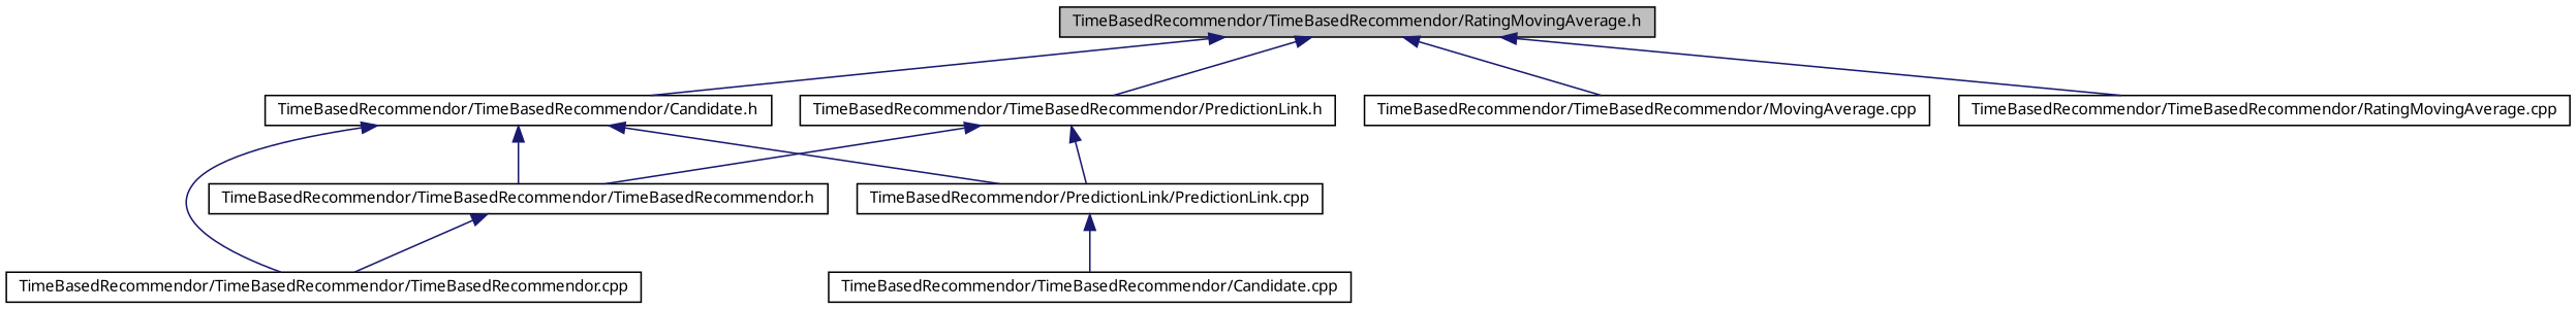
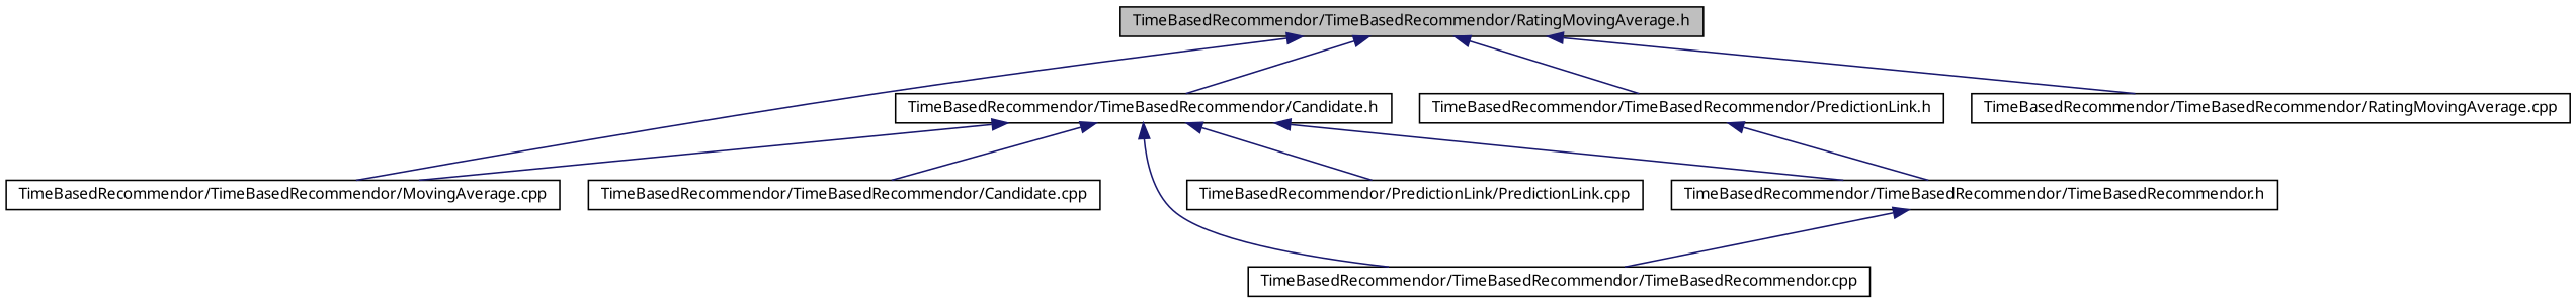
  digraph {
    fontname="Noto Sans"
    node [color=black fillcolor=white fontname="Noto Sans" fontsize=10 shape=record style=filled]
    edge [color=midnightblue dir=back fontname="Noto Sans" fontsize=10 labelfontname=Helvetica labelfontsize=10 style=solid]
    n1 [fillcolor=grey75 fontcolor=black height=0.2 label="TimeBasedRecommendor/TimeBasedRecommendor/RatingMovingAverage.h" width=0.4]
    n2 [height=0.2 label="TimeBasedRecommendor/TimeBasedRecommendor/Candidate.h" width=0.4]
    n3 [height=0.2 label="TimeBasedRecommendor/TimeBasedRecommendor/MovingAverage.cpp" width=0.4]
    n4 [height=0.2 label="TimeBasedRecommendor/TimeBasedRecommendor/PredictionLink.h" width=0.4]
    n5 [height=0.2 label="TimeBasedRecommendor/TimeBasedRecommendor/RatingMovingAverage.cpp" width=0.4]
    n6 [height=0.2 label="TimeBasedRecommendor/TimeBasedRecommendor/Candidate.cpp" width=0.4]
    n7 [height=0.2 label="TimeBasedRecommendor/TimeBasedRecommendor/TimeBasedRecommendor.h" width=0.4]
    n8 [height=0.2 label="TimeBasedRecommendor/TimeBasedRecommendor/TimeBasedRecommendor.cpp" width=0.4]
    n9 [height=0.2 label="TimeBasedRecommendor/PredictionLink/PredictionLink.cpp" width=0.4]
    n1 -> n2
    n1 -> n3
    n1 -> n4
    n1 -> n5
-   n9 -> n6
+   n2 -> n3
+   n2 -> n6
    n2 -> n7
    n2 -> n8
    n2 -> n9
    n4 -> n7
-   n4 -> n9
    n7 -> n8
  }
